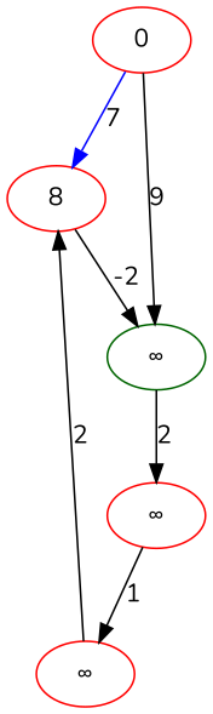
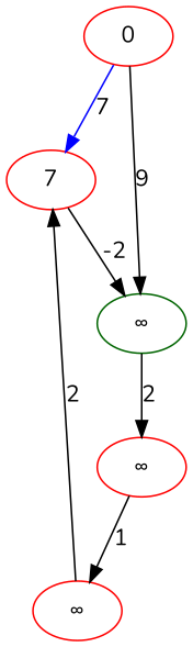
  strict digraph {
    fontname=Nunito
    node [color=red fontname=Nunito]
    edge [fontname=Nunito]
    n1 [label=0]
-   n2 [label=8]
+   n2 [label=7]
    n3 [label="∞" color=darkgreen]
    n4 [label="∞"]
    n5 [label="∞"]
    n1 -> n2 [color=blue label=7]
    n1 -> n3 [label=9]
    n2 -> n3 [label=-2]
    n3 -> n4 [label=2]
    n4 -> n5 [label=1]
    n5 -> n2 [label=2]
  }
